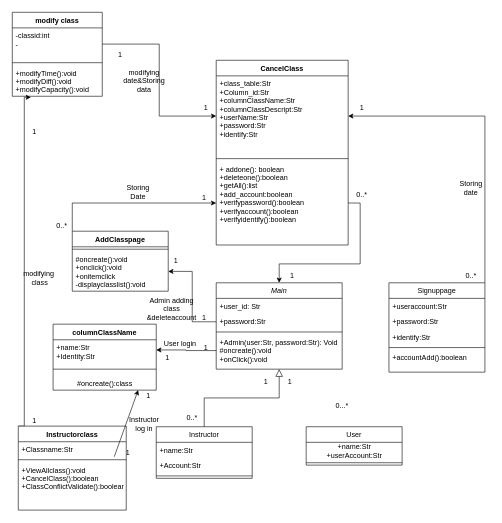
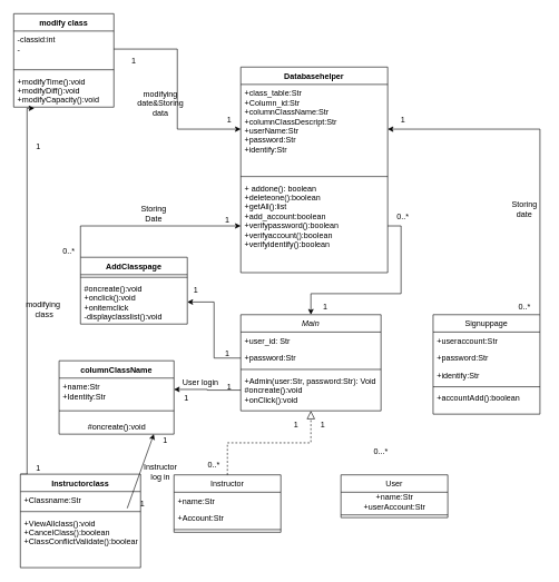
  <mxCell id="0" />
  <mxCell id="1" parent="0" />
  <mxCell id="2" value="Main" style="swimlane;fontStyle=2;align=center;verticalAlign=top;childLayout=stackLayout;horizontal=1;startSize=26;horizontalStack=0;resizeParent=1;resizeLast=0;collapsible=1;marginBottom=0;rounded=0;shadow=0;strokeWidth=1;" vertex="1" parent="1"><mxGeometry x="360" y="471" width="210" height="144" as="geometry"><mxRectangle x="230" y="140" width="160" height="26" as="alternateBounds" /></mxGeometry></mxCell>
  <mxCell id="3" value="+user_id: Str" style="text;align=left;verticalAlign=top;spacingLeft=4;spacingRight=4;overflow=hidden;rotatable=0;points=[[0,0.5],[1,0.5]];portConstraint=eastwest;" vertex="1" parent="2"><mxGeometry y="26" width="210" height="26" as="geometry" /></mxCell>
  <mxCell id="4" value="+password:Str" style="text;align=left;verticalAlign=top;spacingLeft=4;spacingRight=4;overflow=hidden;rotatable=0;points=[[0,0.5],[1,0.5]];portConstraint=eastwest;rounded=0;shadow=0;html=0;" vertex="1" parent="2"><mxGeometry y="52" width="210" height="26" as="geometry" /></mxCell>
  <mxCell id="5" value="" style="line;html=1;strokeWidth=1;align=left;verticalAlign=middle;spacingTop=-1;spacingLeft=3;spacingRight=3;rotatable=0;labelPosition=right;points=[];portConstraint=eastwest;" vertex="1" parent="2"><mxGeometry y="78" width="210" height="8" as="geometry" /></mxCell>
  <mxCell id="6" value="+Admin(user:Str, password:Str): Void&#10;#oncreate():void&#10;+onClick():void&#10;" style="text;align=left;verticalAlign=top;spacingLeft=4;spacingRight=4;overflow=hidden;rotatable=0;points=[[0,0.5],[1,0.5]];portConstraint=eastwest;" vertex="1" parent="2"><mxGeometry y="86" width="210" height="54" as="geometry" /></mxCell>
  <mxCell id="7" value="Instructor" style="swimlane;fontStyle=0;align=center;verticalAlign=top;childLayout=stackLayout;horizontal=1;startSize=26;horizontalStack=0;resizeParent=1;resizeLast=0;collapsible=1;marginBottom=0;rounded=0;shadow=0;strokeWidth=1;" vertex="1" parent="1"><mxGeometry x="260" y="711" width="160" height="86" as="geometry"><mxRectangle x="130" y="380" width="160" height="26" as="alternateBounds" /></mxGeometry></mxCell>
  <mxCell id="8" value="+name:Str" style="text;align=left;verticalAlign=top;spacingLeft=4;spacingRight=4;overflow=hidden;rotatable=0;points=[[0,0.5],[1,0.5]];portConstraint=eastwest;" vertex="1" parent="7"><mxGeometry y="26" width="160" height="26" as="geometry" /></mxCell>
  <mxCell id="9" value="+Account:Str" style="text;align=left;verticalAlign=top;spacingLeft=4;spacingRight=4;overflow=hidden;rotatable=0;points=[[0,0.5],[1,0.5]];portConstraint=eastwest;rounded=0;shadow=0;html=0;" vertex="1" parent="7"><mxGeometry y="52" width="160" height="26" as="geometry" /></mxCell>
  <mxCell id="10" value="" style="line;html=1;strokeWidth=1;align=left;verticalAlign=middle;spacingTop=-1;spacingLeft=3;spacingRight=3;rotatable=0;labelPosition=right;points=[];portConstraint=eastwest;" vertex="1" parent="7"><mxGeometry y="78" width="160" height="8" as="geometry" /></mxCell>
- <mxCell id="11" value="" style="endArrow=block;endSize=10;endFill=0;shadow=0;strokeWidth=1;rounded=0;edgeStyle=elbowEdgeStyle;elbow=vertical;" edge="1" parent="1" source="7" target="2"><mxGeometry width="160" relative="1" as="geometry"><mxPoint x="340" y="554" as="sourcePoint" /><mxPoint x="340" y="554" as="targetPoint" /></mxGeometry></mxCell>
+ <mxCell id="11" value="" style="endArrow=block;endSize=10;endFill=0;shadow=0;strokeWidth=1;rounded=0;edgeStyle=elbowEdgeStyle;elbow=vertical;dashed=1;" edge="1" parent="1" source="7" target="2"><mxGeometry width="160" relative="1" as="geometry"><mxPoint x="340" y="554" as="sourcePoint" /><mxPoint x="340" y="554" as="targetPoint" /></mxGeometry></mxCell>
  <mxCell id="12" value="User" style="swimlane;fontStyle=0;align=center;verticalAlign=top;childLayout=stackLayout;horizontal=1;startSize=26;horizontalStack=0;resizeParent=1;resizeLast=0;collapsible=1;marginBottom=0;rounded=0;shadow=0;strokeWidth=1;" vertex="1" parent="1"><mxGeometry x="510" y="711" width="160" height="64" as="geometry"><mxRectangle x="340" y="380" width="170" height="26" as="alternateBounds" /></mxGeometry></mxCell>
  <mxCell id="13" value="+name:Str&lt;br&gt;+userAccount:Str&lt;br&gt;" style="text;html=1;align=center;verticalAlign=middle;resizable=0;points=[];autosize=1;strokeColor=none;fillColor=none;" vertex="1" parent="12"><mxGeometry y="26" width="160" height="30" as="geometry" /></mxCell>
  <mxCell id="14" value="" style="line;html=1;strokeWidth=1;align=left;verticalAlign=middle;spacingTop=-1;spacingLeft=3;spacingRight=3;rotatable=0;labelPosition=right;points=[];portConstraint=eastwest;" vertex="1" parent="12"><mxGeometry y="56" width="160" height="8" as="geometry" /></mxCell>
  <mxCell id="15" style="edgeStyle=orthogonalEdgeStyle;rounded=0;orthogonalLoop=1;jettySize=auto;html=1;exitX=1;exitY=0;exitDx=0;exitDy=0;entryX=1;entryY=0.5;entryDx=0;entryDy=0;" edge="1" parent="1" source="16" target="31"><mxGeometry relative="1" as="geometry" /></mxCell>
  <mxCell id="16" value="Signuppage" style="swimlane;fontStyle=0;align=center;verticalAlign=top;childLayout=stackLayout;horizontal=1;startSize=26;horizontalStack=0;resizeParent=1;resizeLast=0;collapsible=1;marginBottom=0;rounded=0;shadow=0;strokeWidth=1;" vertex="1" parent="1"><mxGeometry x="648" y="471" width="160" height="149" as="geometry"><mxRectangle x="550" y="140" width="160" height="26" as="alternateBounds" /></mxGeometry></mxCell>
  <mxCell id="17" value="+useraccount:Str" style="text;align=left;verticalAlign=top;spacingLeft=4;spacingRight=4;overflow=hidden;rotatable=0;points=[[0,0.5],[1,0.5]];portConstraint=eastwest;" vertex="1" parent="16"><mxGeometry y="26" width="160" height="26" as="geometry" /></mxCell>
  <mxCell id="18" value="+password:Str" style="text;align=left;verticalAlign=top;spacingLeft=4;spacingRight=4;overflow=hidden;rotatable=0;points=[[0,0.5],[1,0.5]];portConstraint=eastwest;rounded=0;shadow=0;html=0;" vertex="1" parent="16"><mxGeometry y="52" width="160" height="26" as="geometry" /></mxCell>
  <mxCell id="19" value="+identify:Str" style="text;align=left;verticalAlign=top;spacingLeft=4;spacingRight=4;overflow=hidden;rotatable=0;points=[[0,0.5],[1,0.5]];portConstraint=eastwest;rounded=0;shadow=0;html=0;" vertex="1" parent="16"><mxGeometry y="78" width="160" height="26" as="geometry" /></mxCell>
  <mxCell id="20" value="" style="line;html=1;strokeWidth=1;align=left;verticalAlign=middle;spacingTop=-1;spacingLeft=3;spacingRight=3;rotatable=0;labelPosition=right;points=[];portConstraint=eastwest;" vertex="1" parent="16"><mxGeometry y="104" width="160" height="8" as="geometry" /></mxCell>
  <mxCell id="21" value="+accountAdd():boolean" style="text;align=left;verticalAlign=top;spacingLeft=4;spacingRight=4;overflow=hidden;rotatable=0;points=[[0,0.5],[1,0.5]];portConstraint=eastwest;" vertex="1" parent="16"><mxGeometry y="112" width="160" height="26" as="geometry" /></mxCell>
  <mxCell id="22" style="edgeStyle=orthogonalEdgeStyle;rounded=0;orthogonalLoop=1;jettySize=auto;html=1;exitX=0;exitY=0;exitDx=0;exitDy=0;entryX=0;entryY=0.5;entryDx=0;entryDy=0;" edge="1" parent="1" source="23" target="33"><mxGeometry relative="1" as="geometry" /></mxCell>
  <mxCell id="23" value="AddClasspage&#10;" style="swimlane;fontStyle=1;align=center;verticalAlign=top;childLayout=stackLayout;horizontal=1;startSize=26;horizontalStack=0;resizeParent=1;resizeParentMax=0;resizeLast=0;collapsible=1;marginBottom=0;" vertex="1" parent="1"><mxGeometry x="120" y="385" width="160" height="100" as="geometry" /></mxCell>
  <mxCell id="24" value="" style="line;strokeWidth=1;fillColor=none;align=left;verticalAlign=middle;spacingTop=-1;spacingLeft=3;spacingRight=3;rotatable=0;labelPosition=right;points=[];portConstraint=eastwest;" vertex="1" parent="23"><mxGeometry y="26" width="160" height="8" as="geometry" /></mxCell>
  <mxCell id="25" value="#oncreate():void&#10;+onclick():void&#10;+onitemclick&#10;-displayclasslist():void" style="text;strokeColor=none;fillColor=none;align=left;verticalAlign=top;spacingLeft=4;spacingRight=4;overflow=hidden;rotatable=0;points=[[0,0.5],[1,0.5]];portConstraint=eastwest;" vertex="1" parent="23"><mxGeometry y="34" width="160" height="66" as="geometry" /></mxCell>
  <mxCell id="26" value="columnClassName" style="swimlane;fontStyle=1;align=center;verticalAlign=top;childLayout=stackLayout;horizontal=1;startSize=26;horizontalStack=0;resizeParent=1;resizeParentMax=0;resizeLast=0;collapsible=1;marginBottom=0;" vertex="1" parent="1"><mxGeometry x="88" y="540" width="172" height="110" as="geometry" /></mxCell>
  <mxCell id="27" value="+name:Str&#10;+Identity:Str" style="text;strokeColor=none;fillColor=none;align=left;verticalAlign=top;spacingLeft=4;spacingRight=4;overflow=hidden;rotatable=0;points=[[0,0.5],[1,0.5]];portConstraint=eastwest;" vertex="1" parent="26"><mxGeometry y="26" width="172" height="34" as="geometry" /></mxCell>
  <mxCell id="28" value="" style="line;strokeWidth=1;fillColor=none;align=left;verticalAlign=middle;spacingTop=-1;spacingLeft=3;spacingRight=3;rotatable=0;labelPosition=right;points=[];portConstraint=eastwest;" vertex="1" parent="26"><mxGeometry y="60" width="172" height="30" as="geometry" /></mxCell>
- <mxCell id="29" value="#oncreate():class&lt;br&gt;" style="text;html=1;align=center;verticalAlign=middle;resizable=0;points=[];autosize=1;strokeColor=none;fillColor=none;" vertex="1" parent="26"><mxGeometry y="90" width="172" height="20" as="geometry" /></mxCell>
- <mxCell id="30" value="CancelClass" style="swimlane;fontStyle=1;align=center;verticalAlign=top;childLayout=stackLayout;horizontal=1;startSize=26;horizontalStack=0;resizeParent=1;resizeParentMax=0;resizeLast=0;collapsible=1;marginBottom=0;" vertex="1" parent="1"><mxGeometry x="360" y="100" width="220" height="308" as="geometry" /></mxCell>
+ <mxCell id="29" value="#oncreate():void&lt;br&gt;" style="text;html=1;align=center;verticalAlign=middle;resizable=0;points=[];autosize=1;strokeColor=none;fillColor=none;" vertex="1" parent="26"><mxGeometry y="90" width="172" height="20" as="geometry" /></mxCell>
+ <mxCell id="30" value="Databasehelper" style="swimlane;fontStyle=1;align=center;verticalAlign=top;childLayout=stackLayout;horizontal=1;startSize=26;horizontalStack=0;resizeParent=1;resizeParentMax=0;resizeLast=0;collapsible=1;marginBottom=0;" vertex="1" parent="1"><mxGeometry x="360" y="100" width="220" height="308" as="geometry" /></mxCell>
  <mxCell id="31" value="+class_table:Str&#10;+Column_id:Str&#10;+columnClassName:Str&#10;+columnClassDescript:Str&#10;+userName:Str&#10;+password:Str&#10;+identify:Str&#10;" style="text;strokeColor=none;fillColor=none;align=left;verticalAlign=top;spacingLeft=4;spacingRight=4;overflow=hidden;rotatable=0;points=[[0,0.5],[1,0.5]];portConstraint=eastwest;" vertex="1" parent="30"><mxGeometry y="26" width="220" height="134" as="geometry" /></mxCell>
  <mxCell id="32" value="" style="line;strokeWidth=1;fillColor=none;align=left;verticalAlign=middle;spacingTop=-1;spacingLeft=3;spacingRight=3;rotatable=0;labelPosition=right;points=[];portConstraint=eastwest;" vertex="1" parent="30"><mxGeometry y="160" width="220" height="8" as="geometry" /></mxCell>
  <mxCell id="33" value="+ addone(): boolean&#10;+deleteone():boolean&#10;+getAll():list&#10;+add_account:boolean&#10;+verifypassword():boolean&#10;+verifyaccount():boolean&#10;+verifyidentify():boolean&#10;" style="text;strokeColor=none;fillColor=none;align=left;verticalAlign=top;spacingLeft=4;spacingRight=4;overflow=hidden;rotatable=0;points=[[0,0.5],[1,0.5]];portConstraint=eastwest;" vertex="1" parent="30"><mxGeometry y="168" width="220" height="140" as="geometry" /></mxCell>
  <mxCell id="34" value="0...*" style="text;html=1;strokeColor=none;fillColor=none;align=center;verticalAlign=middle;whiteSpace=wrap;rounded=0;" vertex="1" parent="1"><mxGeometry x="540" y="661" width="60" height="30" as="geometry" /></mxCell>
  <mxCell id="35" value="0..*" style="text;html=1;strokeColor=none;fillColor=none;align=center;verticalAlign=middle;whiteSpace=wrap;rounded=0;" vertex="1" parent="1"><mxGeometry x="290" y="681" width="60" height="30" as="geometry" /></mxCell>
  <mxCell id="36" value="1" style="text;html=1;strokeColor=none;fillColor=none;align=center;verticalAlign=middle;whiteSpace=wrap;rounded=0;" vertex="1" parent="1"><mxGeometry x="420" y="627" width="46" height="18" as="geometry" /></mxCell>
  <mxCell id="37" value="1" style="text;html=1;strokeColor=none;fillColor=none;align=center;verticalAlign=middle;whiteSpace=wrap;rounded=0;" vertex="1" parent="1"><mxGeometry x="460" y="627" width="46" height="18" as="geometry" /></mxCell>
  <mxCell id="38" style="edgeStyle=orthogonalEdgeStyle;rounded=0;orthogonalLoop=1;jettySize=auto;html=1;exitX=0;exitY=0.5;exitDx=0;exitDy=0;entryX=1;entryY=0.5;entryDx=0;entryDy=0;" edge="1" parent="1" source="6" target="27"><mxGeometry relative="1" as="geometry" /></mxCell>
  <mxCell id="39" style="edgeStyle=orthogonalEdgeStyle;rounded=0;orthogonalLoop=1;jettySize=auto;html=1;exitX=1;exitY=0.5;exitDx=0;exitDy=0;entryX=0.5;entryY=0;entryDx=0;entryDy=0;" edge="1" parent="1" source="33" target="2"><mxGeometry relative="1" as="geometry" /></mxCell>
  <mxCell id="40" value="1" style="text;html=1;strokeColor=none;fillColor=none;align=center;verticalAlign=middle;whiteSpace=wrap;rounded=0;" vertex="1" parent="1"><mxGeometry x="317" y="320" width="46" height="18" as="geometry" /></mxCell>
  <mxCell id="41" value="1" style="text;html=1;strokeColor=none;fillColor=none;align=center;verticalAlign=middle;whiteSpace=wrap;rounded=0;" vertex="1" parent="1"><mxGeometry x="256" y="588" width="46" height="18" as="geometry" /></mxCell>
  <mxCell id="42" value="1" style="text;html=1;strokeColor=none;fillColor=none;align=center;verticalAlign=middle;whiteSpace=wrap;rounded=0;" vertex="1" parent="1"><mxGeometry x="320" y="570" width="46" height="18" as="geometry" /></mxCell>
  <mxCell id="43" value="0..*" style="text;html=1;strokeColor=none;fillColor=none;align=center;verticalAlign=middle;whiteSpace=wrap;rounded=0;" vertex="1" parent="1"><mxGeometry x="80" y="367" width="46" height="18" as="geometry" /></mxCell>
  <mxCell id="44" value="0..*" style="text;html=1;strokeColor=none;fillColor=none;align=center;verticalAlign=middle;whiteSpace=wrap;rounded=0;" vertex="1" parent="1"><mxGeometry x="580" y="316" width="46" height="18" as="geometry" /></mxCell>
  <mxCell id="45" value="1" style="text;html=1;strokeColor=none;fillColor=none;align=center;verticalAlign=middle;whiteSpace=wrap;rounded=0;" vertex="1" parent="1"><mxGeometry x="464" y="450" width="46" height="18" as="geometry" /></mxCell>
  <mxCell id="46" value="1" style="text;html=1;strokeColor=none;fillColor=none;align=center;verticalAlign=middle;whiteSpace=wrap;rounded=0;" vertex="1" parent="1"><mxGeometry x="580" y="170" width="46" height="18" as="geometry" /></mxCell>
  <mxCell id="47" value="0..*" style="text;html=1;strokeColor=none;fillColor=none;align=center;verticalAlign=middle;whiteSpace=wrap;rounded=0;" vertex="1" parent="1"><mxGeometry x="762" y="450" width="46" height="18" as="geometry" /></mxCell>
  <mxCell id="48" value="Storing&lt;br&gt;date" style="text;html=1;strokeColor=none;fillColor=none;align=center;verticalAlign=middle;whiteSpace=wrap;rounded=0;" vertex="1" parent="1"><mxGeometry x="755" y="298" width="60" height="30" as="geometry" /></mxCell>
  <mxCell id="49" value="Storing Date" style="text;html=1;strokeColor=none;fillColor=none;align=center;verticalAlign=middle;whiteSpace=wrap;rounded=0;" vertex="1" parent="1"><mxGeometry x="200" y="304" width="60" height="30" as="geometry" /></mxCell>
  <mxCell id="50" style="edgeStyle=orthogonalEdgeStyle;rounded=0;orthogonalLoop=1;jettySize=auto;html=1;exitX=0;exitY=0.5;exitDx=0;exitDy=0;entryX=1;entryY=0.5;entryDx=0;entryDy=0;" edge="1" parent="1" source="4" target="25"><mxGeometry relative="1" as="geometry" /></mxCell>
  <mxCell id="51" value="1" style="text;html=1;strokeColor=none;fillColor=none;align=center;verticalAlign=middle;whiteSpace=wrap;rounded=0;" vertex="1" parent="1"><mxGeometry x="270" y="426" width="46" height="18" as="geometry" /></mxCell>
  <mxCell id="52" value="1" style="text;html=1;strokeColor=none;fillColor=none;align=center;verticalAlign=middle;whiteSpace=wrap;rounded=0;" vertex="1" parent="1"><mxGeometry x="317" y="520" width="46" height="18" as="geometry" /></mxCell>
- <mxCell id="53" value="Admin adding class &amp;amp;deleteaccount&lt;br&gt;" style="text;html=1;strokeColor=none;fillColor=none;align=center;verticalAlign=middle;whiteSpace=wrap;rounded=0;" vertex="1" parent="1"><mxGeometry x="256" y="500" width="60" height="30" as="geometry" /></mxCell>
  <mxCell id="54" value="User login" style="text;html=1;strokeColor=none;fillColor=none;align=center;verticalAlign=middle;whiteSpace=wrap;rounded=0;" vertex="1" parent="1"><mxGeometry x="270" y="558" width="60" height="30" as="geometry" /></mxCell>
  <mxCell id="55" value="modify class" style="swimlane;fontStyle=1;align=center;verticalAlign=top;childLayout=stackLayout;horizontal=1;startSize=26;horizontalStack=0;resizeParent=1;resizeParentMax=0;resizeLast=0;collapsible=1;marginBottom=0;" vertex="1" parent="1"><mxGeometry x="20" y="20" width="150" height="140" as="geometry" /></mxCell>
  <mxCell id="56" value="-classid:int&#10;-" style="text;strokeColor=none;fillColor=none;align=left;verticalAlign=top;spacingLeft=4;spacingRight=4;overflow=hidden;rotatable=0;points=[[0,0.5],[1,0.5]];portConstraint=eastwest;" vertex="1" parent="55"><mxGeometry y="26" width="150" height="54" as="geometry" /></mxCell>
  <mxCell id="57" value="" style="line;strokeWidth=1;fillColor=none;align=left;verticalAlign=middle;spacingTop=-1;spacingLeft=3;spacingRight=3;rotatable=0;labelPosition=right;points=[];portConstraint=eastwest;" vertex="1" parent="55"><mxGeometry y="80" width="150" height="8" as="geometry" /></mxCell>
  <mxCell id="58" value="+modifyTime():void&#10;+modifyDiff():void&#10;+modifyCapacity():void" style="text;strokeColor=none;fillColor=none;align=left;verticalAlign=top;spacingLeft=4;spacingRight=4;overflow=hidden;rotatable=0;points=[[0,0.5],[1,0.5]];portConstraint=eastwest;" vertex="1" parent="55"><mxGeometry y="88" width="150" height="52" as="geometry" /></mxCell>
  <mxCell id="59" style="edgeStyle=orthogonalEdgeStyle;rounded=0;orthogonalLoop=1;jettySize=auto;html=1;exitX=0;exitY=0;exitDx=0;exitDy=0;entryX=0.207;entryY=1.033;entryDx=0;entryDy=0;entryPerimeter=0;" edge="1" parent="1" source="60" target="58"><mxGeometry relative="1" as="geometry"><mxPoint x="50" y="210" as="targetPoint" /><Array as="points"><mxPoint x="40" y="710" /><mxPoint x="40" y="162" /></Array></mxGeometry></mxCell>
  <mxCell id="60" value="Instructorclass" style="swimlane;fontStyle=1;align=center;verticalAlign=top;childLayout=stackLayout;horizontal=1;startSize=26;horizontalStack=0;resizeParent=1;resizeParentMax=0;resizeLast=0;collapsible=1;marginBottom=0;" vertex="1" parent="1"><mxGeometry x="30" y="710" width="180" height="140" as="geometry" /></mxCell>
  <mxCell id="61" value="+Classname:Str" style="text;strokeColor=none;fillColor=none;align=left;verticalAlign=top;spacingLeft=4;spacingRight=4;overflow=hidden;rotatable=0;points=[[0,0.5],[1,0.5]];portConstraint=eastwest;" vertex="1" parent="60"><mxGeometry y="26" width="180" height="26" as="geometry" /></mxCell>
  <mxCell id="62" value="" style="line;strokeWidth=1;fillColor=none;align=left;verticalAlign=middle;spacingTop=-1;spacingLeft=3;spacingRight=3;rotatable=0;labelPosition=right;points=[];portConstraint=eastwest;" vertex="1" parent="60"><mxGeometry y="52" width="180" height="8" as="geometry" /></mxCell>
  <mxCell id="63" value="+ViewAllclass():void&#10;+CancelClass():boolean&#10;+ClassConflictValidate():boolean&#10;" style="text;strokeColor=none;fillColor=none;align=left;verticalAlign=top;spacingLeft=4;spacingRight=4;overflow=hidden;rotatable=0;points=[[0,0.5],[1,0.5]];portConstraint=eastwest;" vertex="1" parent="60"><mxGeometry y="60" width="180" height="80" as="geometry" /></mxCell>
  <mxCell id="64" style="edgeStyle=orthogonalEdgeStyle;rounded=0;orthogonalLoop=1;jettySize=auto;html=1;exitX=1;exitY=0.5;exitDx=0;exitDy=0;entryX=0;entryY=0.5;entryDx=0;entryDy=0;" edge="1" parent="1" source="56" target="31"><mxGeometry relative="1" as="geometry" /></mxCell>
  <mxCell id="65" value="1" style="text;html=1;strokeColor=none;fillColor=none;align=center;verticalAlign=middle;whiteSpace=wrap;rounded=0;" vertex="1" parent="1"><mxGeometry x="190" y="745" width="46" height="18" as="geometry" /></mxCell>
  <mxCell id="66" value="1" style="text;html=1;strokeColor=none;fillColor=none;align=center;verticalAlign=middle;whiteSpace=wrap;rounded=0;" vertex="1" parent="1"><mxGeometry x="34" y="692" width="46" height="18" as="geometry" /></mxCell>
  <mxCell id="67" value="" style="endArrow=classic;html=1;rounded=0;entryX=0.825;entryY=0.991;entryDx=0;entryDy=0;entryPerimeter=0;" edge="1" parent="1" target="29"><mxGeometry width="50" height="50" relative="1" as="geometry"><mxPoint x="190" y="761" as="sourcePoint" /><mxPoint x="240" y="711" as="targetPoint" /></mxGeometry></mxCell>
  <mxCell id="68" value="1" style="text;html=1;strokeColor=none;fillColor=none;align=center;verticalAlign=middle;whiteSpace=wrap;rounded=0;" vertex="1" parent="1"><mxGeometry x="34" y="210" width="46" height="18" as="geometry" /></mxCell>
  <mxCell id="69" value="1" style="text;html=1;strokeColor=none;fillColor=none;align=center;verticalAlign=middle;whiteSpace=wrap;rounded=0;" vertex="1" parent="1"><mxGeometry x="224" y="650" width="46" height="18" as="geometry" /></mxCell>
  <mxCell id="70" value="1" style="text;html=1;strokeColor=none;fillColor=none;align=center;verticalAlign=middle;whiteSpace=wrap;rounded=0;" vertex="1" parent="1"><mxGeometry x="177" y="82" width="46" height="18" as="geometry" /></mxCell>
  <mxCell id="71" value="1" style="text;html=1;strokeColor=none;fillColor=none;align=center;verticalAlign=middle;whiteSpace=wrap;rounded=0;" vertex="1" parent="1"><mxGeometry x="320" y="170" width="46" height="18" as="geometry" /></mxCell>
  <mxCell id="72" value="modifying&amp;nbsp;&lt;br&gt;class" style="text;html=1;strokeColor=none;fillColor=none;align=center;verticalAlign=middle;whiteSpace=wrap;rounded=0;" vertex="1" parent="1"><mxGeometry x="36" y="449" width="60" height="30" as="geometry" /></mxCell>
  <mxCell id="73" value="Instructor&lt;br&gt;log in" style="text;html=1;strokeColor=none;fillColor=none;align=center;verticalAlign=middle;whiteSpace=wrap;rounded=0;" vertex="1" parent="1"><mxGeometry x="210" y="692" width="60" height="30" as="geometry" /></mxCell>
- <mxCell id="74" value="modifying date&amp;amp;Storing&lt;br&gt;data" style="text;html=1;strokeColor=none;fillColor=none;align=center;verticalAlign=middle;whiteSpace=wrap;rounded=0;" vertex="1" parent="1"><mxGeometry x="210" y="120" width="60" height="30" as="geometry" /></mxCell>
+ <mxCell id="74" value="modifying date&amp;amp;Storing&lt;br&gt;data" style="text;html=1;strokeColor=none;fillColor=none;align=center;verticalAlign=middle;whiteSpace=wrap;rounded=0;" vertex="1" parent="1"><mxGeometry x="210" y="140" width="60" height="30" as="geometry" /></mxCell>
